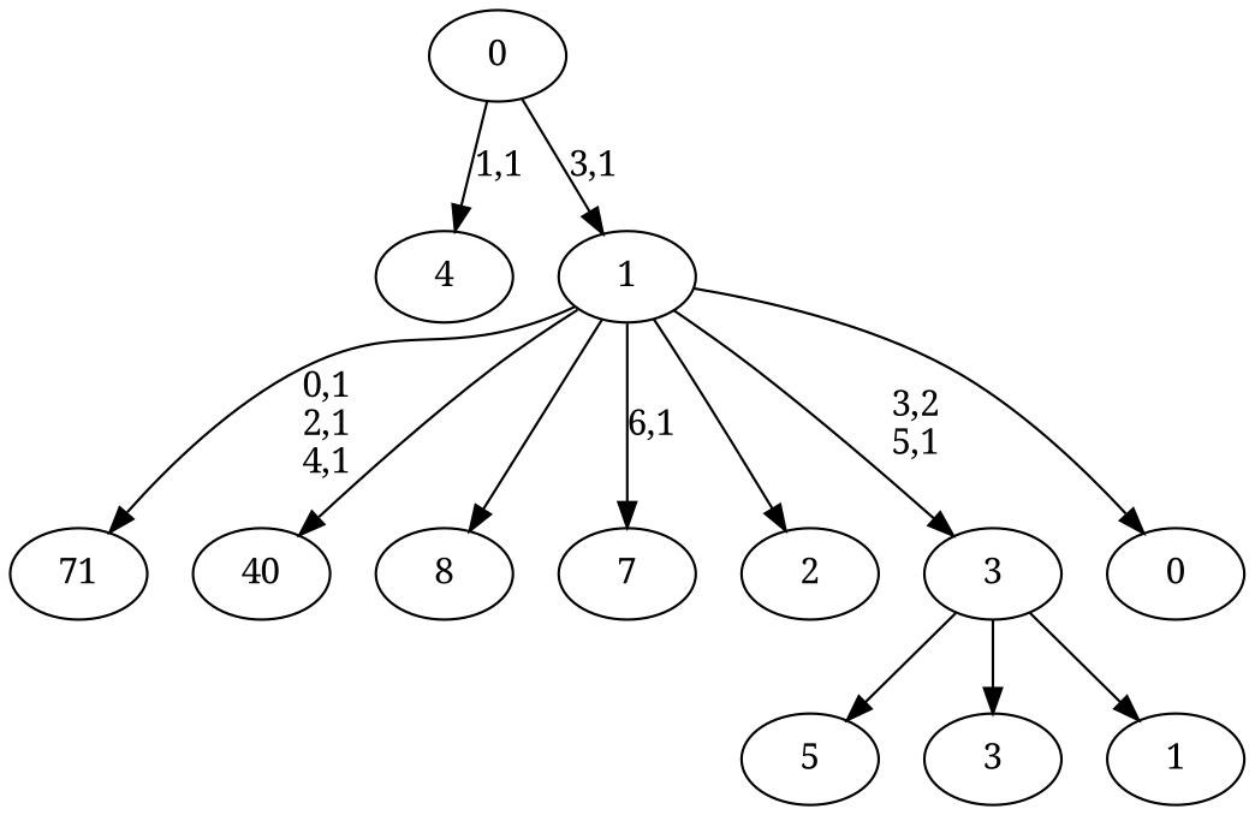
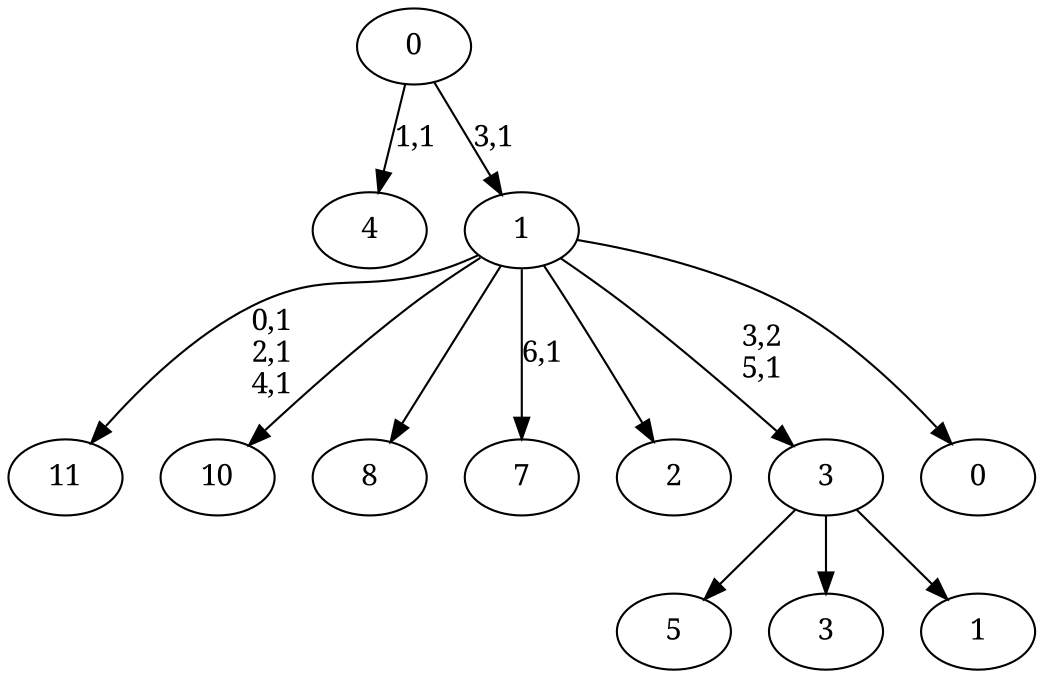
  digraph {
    fontname="Noto Serif"
    node [fontname="Noto Serif"]
    edge [fontname="Noto Serif"]
-   n1 [label=71]
-   n2 [label=40]
+   n1 [label=11]
+   n2 [label=10]
    n3 [label=8]
    n4 [label=7]
    n5 [label=5]
    n6 [label=4]
    n7 [label=3]
    n8 [label=2]
    n9 [label=1]
    3
    n11 [label=0]
    1
    0
    3 -> n5
    3 -> n7
    3 -> n9
    1 -> n1 [label="0,1\n2,1\n4,1"]
    1 -> n2
    1 -> n3
    1 -> n4 [label="6,1"]
    1 -> n8
    1 -> 3 [label="3,2\n5,1"]
    1 -> n11
    0 -> n6 [label="1,1"]
    0 -> 1 [label="3,1"]
  }
